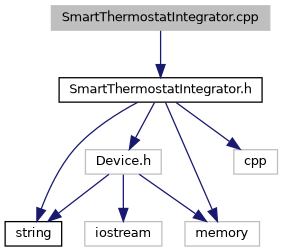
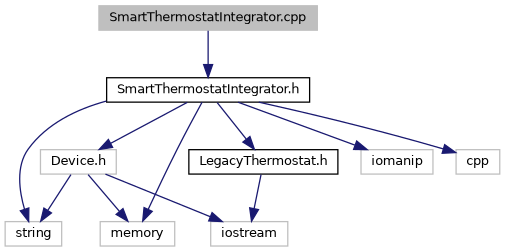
  digraph {
    node [color=grey75 fillcolor=white fontname=Helvetica fontsize=10 shape=record style=filled]
    edge [color=midnightblue fontname=Helvetica fontsize=10 labelfontname=Helvetica labelfontsize=10 style=solid]
    n1 [fillcolor=grey75 fontcolor=black height=0.2 label="SmartThermostatIntegrator.cpp" width=0.4]
    n2 [color=black height=0.2 label="SmartThermostatIntegrator.h" width=0.4]
    n3 [height=0.2 label="Device.h" width=0.4]
-   n4 [color=black height=0.2 label=string width=0.4]
+   n4 [height=0.2 label=string width=0.4]
    n5 [height=0.2 label=memory width=0.4]
+   n6 [color=black height=0.2 label="LegacyThermostat.h" width=0.4]
+   n7 [height=0.2 label=iomanip width=0.4]
    n8 [height=0.2 label=cpp width=0.4]
    n9 [height=0.2 label=iostream width=0.4]
    n1 -> n2
    n2 -> n3
    n2 -> n4
    n2 -> n5
+   n2 -> n6
+   n2 -> n7
    n2 -> n8
    n3 -> n4
    n3 -> n5
    n3 -> n9
+   n6 -> n9
  }
